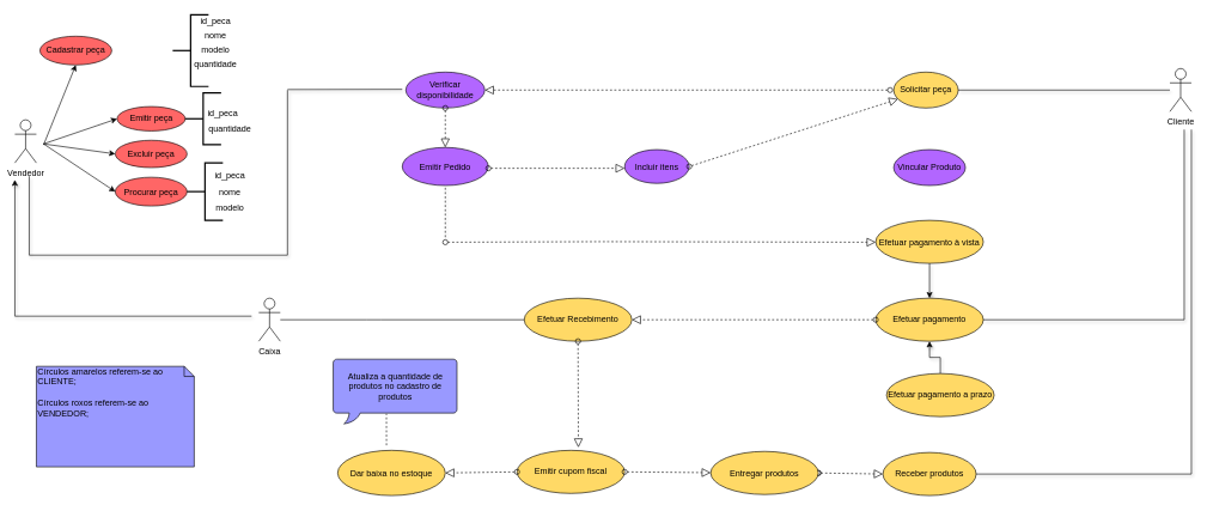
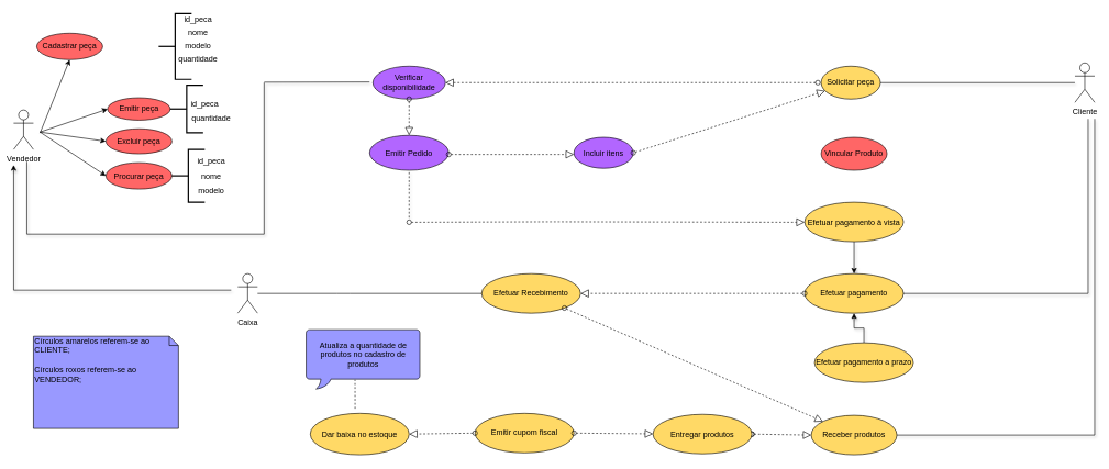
  <mxCell id="0" />
  <mxCell id="1" parent="0" />
  <mxCell id="2" value="Emitir peça" style="ellipse;whiteSpace=wrap;html=1;fillColor=#FF6666;" parent="1" vertex="1"><mxGeometry x="162.5" y="148" width="95" height="34" as="geometry" /></mxCell>
  <mxCell id="3" value="Cadastrar peça" style="ellipse;whiteSpace=wrap;html=1;fillColor=#FF6666;" vertex="1" parent="1"><mxGeometry x="55" y="50" width="100" height="40" as="geometry" /></mxCell>
  <mxCell id="4" value="Procurar peça" style="ellipse;whiteSpace=wrap;html=1;fillColor=#FF6666;" vertex="1" parent="1"><mxGeometry x="160" y="246.5" width="100" height="40" as="geometry" /></mxCell>
  <mxCell id="5" value="Solicitar peça" style="ellipse;whiteSpace=wrap;html=1;fillColor=#FFD966;" vertex="1" parent="1"><mxGeometry x="1245" y="100" width="90" height="50" as="geometry" /></mxCell>
  <mxCell id="6" value="Verificar disponibilidade" style="ellipse;whiteSpace=wrap;html=1;fillColor=#B266FF;" vertex="1" parent="1"><mxGeometry x="565" y="100" width="110" height="50" as="geometry" /></mxCell>
  <mxCell id="7" value="Excluir peça&lt;br&gt;" style="ellipse;whiteSpace=wrap;html=1;fillColor=#FF6666;" vertex="1" parent="1"><mxGeometry x="160" y="195" width="100" height="38" as="geometry" /></mxCell>
  <mxCell id="8" value="id_peca" style="text;html=1;strokeColor=none;fillColor=none;align=center;verticalAlign=middle;whiteSpace=wrap;rounded=0;" vertex="1" parent="1"><mxGeometry x="280" y="20" width="40" height="20" as="geometry" /></mxCell>
  <mxCell id="9" value="quantidade" style="text;html=1;strokeColor=none;fillColor=none;align=center;verticalAlign=middle;whiteSpace=wrap;rounded=0;" vertex="1" parent="1"><mxGeometry x="280" y="80" width="40" height="20" as="geometry" /></mxCell>
  <mxCell id="10" value="modelo" style="text;html=1;strokeColor=none;fillColor=none;align=center;verticalAlign=middle;whiteSpace=wrap;rounded=0;" vertex="1" parent="1"><mxGeometry x="280" y="60" width="40" height="20" as="geometry" /></mxCell>
  <mxCell id="11" value="nome" style="text;html=1;strokeColor=none;fillColor=none;align=center;verticalAlign=middle;whiteSpace=wrap;rounded=0;" vertex="1" parent="1"><mxGeometry x="280" y="40" width="40" height="20" as="geometry" /></mxCell>
  <mxCell id="12" value="" style="strokeWidth=2;html=1;shape=mxgraph.flowchart.annotation_2;align=left;labelPosition=right;pointerEvents=1;fillColor=#C3ABD0;" vertex="1" parent="1"><mxGeometry x="240" y="20" width="50" height="100" as="geometry" /></mxCell>
  <mxCell id="13" value="id_peca" style="text;html=1;strokeColor=none;fillColor=none;align=center;verticalAlign=middle;whiteSpace=wrap;rounded=0;" vertex="1" parent="1"><mxGeometry x="290" y="146.5" width="40" height="20" as="geometry" /></mxCell>
  <mxCell id="14" value="quantidade" style="text;html=1;strokeColor=none;fillColor=none;align=center;verticalAlign=middle;whiteSpace=wrap;rounded=0;" vertex="1" parent="1"><mxGeometry x="300" y="170" width="40" height="20" as="geometry" /></mxCell>
  <mxCell id="15" value="" style="strokeWidth=2;html=1;shape=mxgraph.flowchart.annotation_2;align=left;labelPosition=right;pointerEvents=1;fillColor=#C3ABD0;" vertex="1" parent="1"><mxGeometry x="257.5" y="129" width="50" height="72" as="geometry" /></mxCell>
  <mxCell id="16" value="" style="strokeWidth=2;html=1;shape=mxgraph.flowchart.annotation_2;align=left;labelPosition=right;pointerEvents=1;fillColor=#C3ABD0;" vertex="1" parent="1"><mxGeometry x="260" y="226.5" width="50" height="80" as="geometry" /></mxCell>
  <mxCell id="17" value="modelo" style="text;html=1;strokeColor=none;fillColor=none;align=center;verticalAlign=middle;whiteSpace=wrap;rounded=0;" vertex="1" parent="1"><mxGeometry x="300" y="280" width="40" height="20" as="geometry" /></mxCell>
  <mxCell id="18" value="nome" style="text;html=1;strokeColor=none;fillColor=none;align=center;verticalAlign=middle;whiteSpace=wrap;rounded=0;" vertex="1" parent="1"><mxGeometry x="300" y="256.5" width="40" height="20" as="geometry" /></mxCell>
  <mxCell id="19" value="id_peca" style="text;html=1;strokeColor=none;fillColor=none;align=center;verticalAlign=middle;whiteSpace=wrap;rounded=0;" vertex="1" parent="1"><mxGeometry x="300" y="235" width="40" height="20" as="geometry" /></mxCell>
  <mxCell id="20" value="Emitir Pedido" style="ellipse;whiteSpace=wrap;html=1;fillColor=#B266FF;" vertex="1" parent="1"><mxGeometry x="560" y="205" width="120" height="53" as="geometry" /></mxCell>
  <mxCell id="21" value="Incluir itens" style="ellipse;whiteSpace=wrap;html=1;fillColor=#B266FF;" vertex="1" parent="1"><mxGeometry x="870" y="208" width="90" height="47" as="geometry" /></mxCell>
- <mxCell id="22" value="Vincular Produto" style="ellipse;whiteSpace=wrap;html=1;fillColor=#B266FF;" vertex="1" parent="1"><mxGeometry x="1245" y="208" width="100" height="50" as="geometry" /></mxCell>
+ <mxCell id="22" value="Vincular Produto" style="ellipse;whiteSpace=wrap;html=1;fillColor=#ff6666;" vertex="1" parent="1"><mxGeometry x="1245" y="208" width="100" height="50" as="geometry" /></mxCell>
  <mxCell id="23" style="edgeStyle=orthogonalEdgeStyle;rounded=0;orthogonalLoop=1;jettySize=auto;html=1;exitX=0.5;exitY=1;exitDx=0;exitDy=0;entryX=0.5;entryY=0;entryDx=0;entryDy=0;shadow=1;fillColor=#000000;" edge="1" parent="1" source="24" target="25"><mxGeometry relative="1" as="geometry" /></mxCell>
  <mxCell id="24" value="Efetuar pagamento à vista" style="ellipse;whiteSpace=wrap;html=1;fillColor=#FFD966;" vertex="1" parent="1"><mxGeometry x="1220" y="306.5" width="150" height="60" as="geometry" /></mxCell>
  <mxCell id="25" value="Efetuar pagamento" style="ellipse;whiteSpace=wrap;html=1;fillColor=#FFD966;" vertex="1" parent="1"><mxGeometry x="1220" y="415" width="150" height="60" as="geometry" /></mxCell>
  <mxCell id="26" value="" style="edgeStyle=orthogonalEdgeStyle;rounded=0;orthogonalLoop=1;jettySize=auto;html=1;shadow=1;fillColor=#000000;" edge="1" parent="1" source="27" target="25"><mxGeometry relative="1" as="geometry" /></mxCell>
  <mxCell id="27" value="Efetuar pagamento a prazo" style="ellipse;whiteSpace=wrap;html=1;fillColor=#FFD966;" vertex="1" parent="1"><mxGeometry x="1235" y="520" width="150" height="60" as="geometry" /></mxCell>
  <mxCell id="28" value="Receber produtos" style="ellipse;whiteSpace=wrap;html=1;fillColor=#FFD966;" vertex="1" parent="1"><mxGeometry x="1230" y="630" width="130" height="60" as="geometry" /></mxCell>
  <mxCell id="29" value="Efetuar Recebimento" style="ellipse;whiteSpace=wrap;html=1;fillColor=#FFD966;" vertex="1" parent="1"><mxGeometry x="730" y="415" width="150" height="60" as="geometry" /></mxCell>
  <mxCell id="30" value="Emitir cupom fiscal" style="ellipse;whiteSpace=wrap;html=1;fillColor=#FFD966;" vertex="1" parent="1"><mxGeometry x="720" y="627" width="150" height="60" as="geometry" /></mxCell>
  <mxCell id="31" value="Dar baixa no estoque" style="ellipse;whiteSpace=wrap;html=1;fillColor=#FFD966;" vertex="1" parent="1"><mxGeometry x="470" y="627" width="150" height="63" as="geometry" /></mxCell>
  <mxCell id="32" value="Caixa" style="shape=umlActor;verticalLabelPosition=bottom;labelBackgroundColor=#ffffff;verticalAlign=top;html=1;outlineConnect=0;" vertex="1" parent="1"><mxGeometry x="360" y="415" width="30" height="60" as="geometry" /></mxCell>
  <mxCell id="33" value="Vendedor" style="shape=umlActor;verticalLabelPosition=bottom;labelBackgroundColor=#ffffff;verticalAlign=top;html=1;outlineConnect=0;" vertex="1" parent="1"><mxGeometry x="20" y="166.5" width="30" height="60" as="geometry" /></mxCell>
  <mxCell id="34" value="" style="endArrow=none;html=1;entryX=0;entryY=0.5;entryDx=0;entryDy=0;" edge="1" parent="1" source="32" target="29"><mxGeometry width="50" height="50" relative="1" as="geometry"><mxPoint y="445" as="sourcePoint" x="410" /><mxPoint x="740" y="400" as="targetPoint" /><Array as="points"><mxPoint x="520" y="445" /></Array></mxGeometry></mxCell>
- <mxCell id="35" value="" style="startArrow=oval;startFill=0;startSize=7;endArrow=block;endFill=0;endSize=10;dashed=1;html=1;entryX=0.57;entryY=-0.067;entryDx=0;entryDy=0;entryPerimeter=0;" edge="1" parent="1" source="29" target="30"><mxGeometry width="100" relative="1" as="geometry"><mxPoint x="1120" y="540" as="sourcePoint" /><mxPoint x="880" y="540" as="targetPoint" /></mxGeometry></mxCell>
+ <mxCell id="35" value="" style="startArrow=oval;startFill=0;startSize=7;endArrow=block;endFill=0;endSize=10;dashed=1;html=1;" edge="1" parent="1" source="29" target="28"><mxGeometry width="100" relative="1" as="geometry"><mxPoint x="1120" y="540" as="sourcePoint" /><mxPoint x="880" y="540" as="targetPoint" /></mxGeometry></mxCell>
  <mxCell id="36" value="Atualiza a quantidade de produtos no cadastro de produtos" style="whiteSpace=wrap;html=1;shape=mxgraph.basic.roundRectCallout;dx=30;dy=15;size=5;boundedLbl=1;fillColor=#9999FF;" vertex="1" parent="1"><mxGeometry x="463.75" y="500" width="172.5" height="90" as="geometry" /></mxCell>
  <mxCell id="37" value="" style="endArrow=none;dashed=1;html=1;entryX=0.43;entryY=0.844;entryDx=0;entryDy=0;entryPerimeter=0;" edge="1" parent="1" target="36"><mxGeometry width="50" height="50" relative="1" as="geometry"><mxPoint x="538" y="620" as="sourcePoint" /><mxPoint x="1330" y="560" as="targetPoint" /><Array as="points" /></mxGeometry></mxCell>
  <mxCell id="38" value="" style="startArrow=oval;startFill=0;startSize=7;endArrow=block;endFill=0;endSize=10;dashed=1;html=1;entryX=1;entryY=0.5;entryDx=0;entryDy=0;exitX=0;exitY=0.5;exitDx=0;exitDy=0;" edge="1" parent="1" source="30" target="31"><mxGeometry width="100" relative="1" as="geometry"><mxPoint x="680" y="605.21" as="sourcePoint" /><mxPoint x="681.083" y="749.997" as="targetPoint" /></mxGeometry></mxCell>
  <mxCell id="39" value="" style="endArrow=classic;html=1;entryX=0.5;entryY=1;entryDx=0;entryDy=0;" edge="1" parent="1" target="3"><mxGeometry width="50" height="50" relative="1" as="geometry"><mxPoint x="60" y="201.5" as="sourcePoint" /><mxPoint x="110" y="111.5" as="targetPoint" /></mxGeometry></mxCell>
  <mxCell id="40" value="" style="endArrow=classic;html=1;entryX=0;entryY=0.5;entryDx=0;entryDy=0;" edge="1" parent="1" target="7"><mxGeometry width="50" height="50" relative="1" as="geometry"><mxPoint x="60" y="200" as="sourcePoint" /><mxPoint x="120" y="150" as="targetPoint" /></mxGeometry></mxCell>
  <mxCell id="41" value="" style="endArrow=classic;html=1;entryX=0;entryY=0.5;entryDx=0;entryDy=0;" edge="1" parent="1" target="2"><mxGeometry width="50" height="50" relative="1" as="geometry"><mxPoint x="60" y="200" as="sourcePoint" /><mxPoint x="110" y="150" as="targetPoint" /></mxGeometry></mxCell>
  <mxCell id="42" value="" style="endArrow=classic;html=1;entryX=0;entryY=0.5;entryDx=0;entryDy=0;" edge="1" parent="1" target="4"><mxGeometry width="50" height="50" relative="1" as="geometry"><mxPoint x="60" y="200" as="sourcePoint" /><mxPoint x="110" y="190" as="targetPoint" /></mxGeometry></mxCell>
  <mxCell id="43" value="" style="endArrow=none;html=1;shadow=1;fillColor=#000000;" edge="1" parent="1"><mxGeometry width="50" height="50" relative="1" as="geometry"><mxPoint x="400" y="124.29" as="sourcePoint" /><mxPoint x="560" y="124" as="targetPoint" /></mxGeometry></mxCell>
  <mxCell id="44" value="" style="endArrow=none;html=1;shadow=1;fillColor=#000000;" edge="1" parent="1"><mxGeometry width="50" height="50" relative="1" as="geometry"><mxPoint x="400" y="355" as="sourcePoint" /><mxPoint x="400" y="125" as="targetPoint" /></mxGeometry></mxCell>
  <mxCell id="45" value="" style="endArrow=none;html=1;shadow=1;fillColor=#000000;" edge="1" parent="1"><mxGeometry width="50" height="50" relative="1" as="geometry"><mxPoint x="40" y="355" as="sourcePoint" /><mxPoint x="400" y="355" as="targetPoint" /></mxGeometry></mxCell>
  <mxCell id="46" value="" style="endArrow=none;html=1;shadow=1;fillColor=#000000;" edge="1" parent="1"><mxGeometry width="50" height="50" relative="1" as="geometry"><mxPoint x="40" y="355" as="sourcePoint" /><mxPoint x="40" y="245" as="targetPoint" /></mxGeometry></mxCell>
  <mxCell id="47" value="Cliente" style="shape=umlActor;verticalLabelPosition=bottom;labelBackgroundColor=#ffffff;verticalAlign=top;html=1;outlineConnect=0;" vertex="1" parent="1"><mxGeometry x="1630" y="95" width="30" height="60" as="geometry" /></mxCell>
  <mxCell id="48" value="" style="endArrow=none;html=1;shadow=1;fillColor=#000000;exitX=1;exitY=0.5;exitDx=0;exitDy=0;" edge="1" parent="1" source="5"><mxGeometry width="50" height="50" relative="1" as="geometry"><mxPoint x="1510" y="150" as="sourcePoint" /><mxPoint x="1630" y="125" as="targetPoint" /></mxGeometry></mxCell>
  <mxCell id="49" value="" style="startArrow=oval;startFill=0;startSize=7;endArrow=block;endFill=0;endSize=10;dashed=1;html=1;entryX=1;entryY=0.5;entryDx=0;entryDy=0;" edge="1" parent="1" target="6"><mxGeometry width="100" relative="1" as="geometry"><mxPoint x="1240" y="125" as="sourcePoint" /><mxPoint x="790" y="40" as="targetPoint" /></mxGeometry></mxCell>
  <mxCell id="50" value="" style="startArrow=oval;startFill=0;startSize=7;endArrow=block;endFill=0;endSize=10;dashed=1;html=1;exitX=0.5;exitY=1;exitDx=0;exitDy=0;entryX=0.5;entryY=0;entryDx=0;entryDy=0;" edge="1" parent="1" source="6" target="20"><mxGeometry width="100" relative="1" as="geometry"><mxPoint x="630" y="200" as="sourcePoint" /><mxPoint x="640" y="190" as="targetPoint" /></mxGeometry></mxCell>
  <mxCell id="51" value="" style="startArrow=oval;startFill=0;startSize=7;endArrow=block;endFill=0;endSize=10;dashed=1;html=1;" edge="1" parent="1"><mxGeometry width="100" relative="1" as="geometry"><mxPoint x="680" y="234" as="sourcePoint" /><mxPoint x="870" y="234" as="targetPoint" /></mxGeometry></mxCell>
  <mxCell id="52" value="" style="startArrow=oval;startFill=0;startSize=7;endArrow=block;endFill=0;endSize=10;dashed=1;html=1;exitX=1;exitY=0.5;exitDx=0;exitDy=0;" edge="1" parent="1" source="21" target="5"><mxGeometry width="100" relative="1" as="geometry"><mxPoint x="980" y="233" as="sourcePoint" /><mxPoint x="1210" y="231" as="targetPoint" /></mxGeometry></mxCell>
  <mxCell id="53" value="" style="startArrow=oval;startFill=0;startSize=7;endArrow=block;endFill=0;endSize=10;dashed=1;html=1;" edge="1" parent="1"><mxGeometry width="100" relative="1" as="geometry"><mxPoint x="620" y="337" as="sourcePoint" /><mxPoint x="1220" y="337" as="targetPoint" /><Array as="points"><mxPoint x="840" y="336.22" /></Array></mxGeometry></mxCell>
  <mxCell id="54" value="" style="endArrow=none;dashed=1;html=1;shadow=1;fillColor=#000000;entryX=0.5;entryY=1;entryDx=0;entryDy=0;" edge="1" parent="1" target="20"><mxGeometry width="50" height="50" relative="1" as="geometry"><mxPoint x="620" y="330" as="sourcePoint" /><mxPoint x="650" y="260" as="targetPoint" /></mxGeometry></mxCell>
  <mxCell id="55" value="" style="endArrow=none;html=1;shadow=1;fillColor=#000000;exitX=1;exitY=0.5;exitDx=0;exitDy=0;" edge="1" parent="1" source="25"><mxGeometry width="50" height="50" relative="1" as="geometry"><mxPoint x="1380" y="450" as="sourcePoint" /><mxPoint x="1650" y="445" as="targetPoint" /></mxGeometry></mxCell>
  <mxCell id="56" value="" style="endArrow=none;html=1;shadow=1;fillColor=#000000;" edge="1" parent="1"><mxGeometry width="50" height="50" relative="1" as="geometry"><mxPoint x="1650" y="445" as="sourcePoint" /><mxPoint x="1650" y="180" as="targetPoint" /></mxGeometry></mxCell>
  <mxCell id="57" value="" style="startArrow=oval;startFill=0;startSize=7;endArrow=block;endFill=0;endSize=10;dashed=1;html=1;exitX=0;exitY=0.5;exitDx=0;exitDy=0;entryX=1;entryY=0.5;entryDx=0;entryDy=0;" edge="1" parent="1" source="25" target="29"><mxGeometry width="100" relative="1" as="geometry"><mxPoint x="1030" y="470" as="sourcePoint" /><mxPoint x="1230" y="470.21" as="targetPoint" /></mxGeometry></mxCell>
  <mxCell id="58" value="" style="startArrow=oval;startFill=0;startSize=7;endArrow=block;endFill=0;endSize=10;dashed=1;html=1;entryX=0;entryY=0.5;entryDx=0;entryDy=0;exitX=1;exitY=0.5;exitDx=0;exitDy=0;" edge="1" parent="1" source="62" target="28"><mxGeometry width="100" relative="1" as="geometry"><mxPoint x="970.45" y="658.79" as="sourcePoint" /><mxPoint x="1305" y="657.79" as="targetPoint" /></mxGeometry></mxCell>
  <mxCell id="59" value="" style="endArrow=none;html=1;shadow=1;fillColor=#000000;exitX=1;exitY=0.5;exitDx=0;exitDy=0;" edge="1" parent="1" source="28"><mxGeometry width="50" height="50" relative="1" as="geometry"><mxPoint x="1600" y="580" as="sourcePoint" /><mxPoint x="1660" y="660" as="targetPoint" /></mxGeometry></mxCell>
  <mxCell id="60" value="" style="endArrow=none;html=1;shadow=1;fillColor=#000000;" edge="1" parent="1"><mxGeometry width="50" height="50" relative="1" as="geometry"><mxPoint x="1660" y="660" as="sourcePoint" /><mxPoint x="1660" y="180" as="targetPoint" /></mxGeometry></mxCell>
  <mxCell id="61" value="" style="startArrow=oval;startFill=0;startSize=7;endArrow=block;endFill=0;endSize=10;dashed=1;html=1;exitX=1;exitY=0.5;exitDx=0;exitDy=0;" edge="1" parent="1" source="62"><mxGeometry width="100" relative="1" as="geometry"><mxPoint x="970.45" y="658.79" as="sourcePoint" /><mxPoint x="1120" y="659" as="targetPoint" /></mxGeometry></mxCell>
  <mxCell id="62" value="Entregar produtos" style="ellipse;whiteSpace=wrap;html=1;fillColor=#FFD966;" vertex="1" parent="1"><mxGeometry x="990" y="628.5" width="150" height="60" as="geometry" /></mxCell>
  <mxCell id="63" value="" style="startArrow=oval;startFill=0;startSize=7;endArrow=block;endFill=0;endSize=10;dashed=1;html=1;exitX=1;exitY=0.5;exitDx=0;exitDy=0;" edge="1" parent="1" source="30" target="62"><mxGeometry width="100" relative="1" as="geometry"><mxPoint x="970.45" y="658.79" as="sourcePoint" /><mxPoint x="1120" y="659" as="targetPoint" /></mxGeometry></mxCell>
  <mxCell id="64" value="" style="endArrow=none;html=1;shadow=1;fillColor=#000000;" edge="1" parent="1"><mxGeometry width="50" height="50" relative="1" as="geometry"><mxPoint x="20" y="440" as="sourcePoint" /><mxPoint x="350" y="440" as="targetPoint" /></mxGeometry></mxCell>
  <mxCell id="65" value="" style="endArrow=classic;html=1;shadow=1;fillColor=#000000;" edge="1" parent="1"><mxGeometry width="50" height="50" relative="1" as="geometry"><mxPoint x="20" y="440" as="sourcePoint" /><mxPoint x="20" y="250" as="targetPoint" /></mxGeometry></mxCell>
  <mxCell id="66" value="Círculos amarelos referem-se ao CLIENTE;&lt;br&gt;&lt;br&gt;Círculos roxos referem-se ao VENDEDOR;&lt;br&gt;" style="shape=note;whiteSpace=wrap;html=1;size=14;verticalAlign=top;align=left;spacingTop=-6;fillColor=#9999FF;" vertex="1" parent="1"><mxGeometry x="50" y="510" width="220" height="140" as="geometry" /></mxCell>
